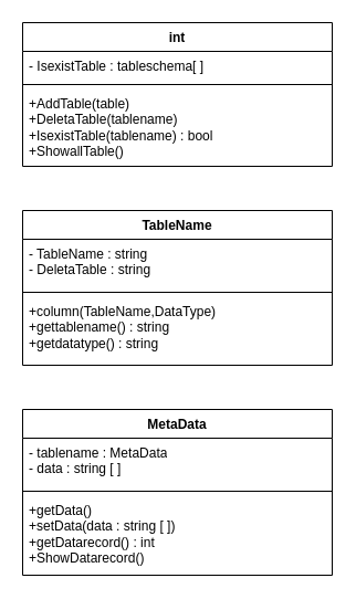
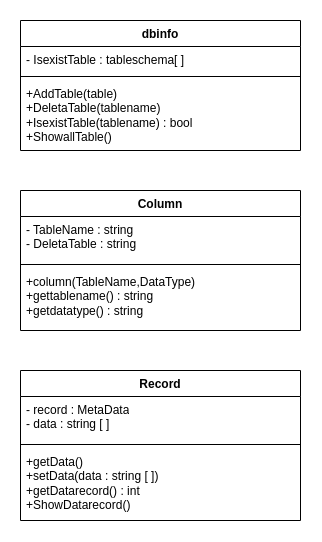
  <mxCell id="0" />
  <mxCell id="1" parent="0" />
- <mxCell id="2" value="int" style="swimlane;fontStyle=1;align=center;verticalAlign=top;childLayout=stackLayout;horizontal=1;startSize=26;horizontalStack=0;resizeParent=1;resizeParentMax=0;resizeLast=0;collapsible=1;marginBottom=0;whiteSpace=wrap;html=1;movable=1;resizable=1;rotatable=1;deletable=1;editable=1;locked=0;connectable=1;" vertex="1" parent="1"><mxGeometry x="20" y="20" width="280" height="130" as="geometry"><mxRectangle x="40" y="40" width="100" height="30" as="alternateBounds" /></mxGeometry></mxCell>
+ <mxCell id="2" value="dbinfo" style="swimlane;fontStyle=1;align=center;verticalAlign=top;childLayout=stackLayout;horizontal=1;startSize=26;horizontalStack=0;resizeParent=1;resizeParentMax=0;resizeLast=0;collapsible=1;marginBottom=0;whiteSpace=wrap;html=1;movable=1;resizable=1;rotatable=1;deletable=1;editable=1;locked=0;connectable=1;" vertex="1" parent="1"><mxGeometry x="20" y="20" width="280" height="130" as="geometry"><mxRectangle x="40" y="40" width="100" height="30" as="alternateBounds" /></mxGeometry></mxCell>
  <mxCell id="3" value="- IsexistTable : tableschema[ ]" style="text;strokeColor=none;fillColor=none;align=left;verticalAlign=top;spacingLeft=4;spacingRight=4;overflow=hidden;rotatable=0;points=[[0,0.5],[1,0.5]];portConstraint=eastwest;whiteSpace=wrap;html=1;" vertex="1" parent="2"><mxGeometry y="26" width="280" height="26" as="geometry" /></mxCell>
  <mxCell id="4" value="" style="line;strokeWidth=1;fillColor=none;align=left;verticalAlign=middle;spacingTop=-1;spacingLeft=3;spacingRight=3;rotatable=0;labelPosition=right;points=[];portConstraint=eastwest;strokeColor=inherit;" vertex="1" parent="2"><mxGeometry y="52" width="280" height="8" as="geometry" /></mxCell>
  <mxCell id="5" value="+AddTable(table)&lt;div&gt;+DeletaTable(tablename)&lt;/div&gt;&lt;div&gt;+IsexistTable(tablename) : bool&lt;/div&gt;&lt;div&gt;+ShowallTable()&lt;/div&gt;" style="text;strokeColor=none;fillColor=none;align=left;verticalAlign=top;spacingLeft=4;spacingRight=4;overflow=hidden;rotatable=0;points=[[0,0.5],[1,0.5]];portConstraint=eastwest;whiteSpace=wrap;html=1;" vertex="1" parent="2"><mxGeometry y="60" width="280" height="70" as="geometry" /></mxCell>
- <mxCell id="6" value="TableName" style="swimlane;fontStyle=1;align=center;verticalAlign=top;childLayout=stackLayout;horizontal=1;startSize=26;horizontalStack=0;resizeParent=1;resizeParentMax=0;resizeLast=0;collapsible=1;marginBottom=0;whiteSpace=wrap;html=1;" vertex="1" parent="1"><mxGeometry x="20" y="190" width="280" height="140" as="geometry" /></mxCell>
+ <mxCell id="6" value="Column" style="swimlane;fontStyle=1;align=center;verticalAlign=top;childLayout=stackLayout;horizontal=1;startSize=26;horizontalStack=0;resizeParent=1;resizeParentMax=0;resizeLast=0;collapsible=1;marginBottom=0;whiteSpace=wrap;html=1;" vertex="1" parent="1"><mxGeometry x="20" y="190" width="280" height="140" as="geometry" /></mxCell>
  <mxCell id="7" value="- TableName : string&lt;div&gt;- DeletaTable : string&lt;/div&gt;" style="text;strokeColor=none;fillColor=none;align=left;verticalAlign=top;spacingLeft=4;spacingRight=4;overflow=hidden;rotatable=0;points=[[0,0.5],[1,0.5]];portConstraint=eastwest;whiteSpace=wrap;html=1;" vertex="1" parent="6"><mxGeometry y="26" width="280" height="44" as="geometry" /></mxCell>
  <mxCell id="8" value="" style="line;strokeWidth=1;fillColor=none;align=left;verticalAlign=middle;spacingTop=-1;spacingLeft=3;spacingRight=3;rotatable=0;labelPosition=right;points=[];portConstraint=eastwest;strokeColor=inherit;" vertex="1" parent="6"><mxGeometry y="70" width="280" height="8" as="geometry" /></mxCell>
  <mxCell id="9" value="+column(TableName,DataType)&lt;div&gt;+gettablename() : string&lt;div&gt;+getdatatype() : string&lt;/div&gt;&lt;/div&gt;" style="text;strokeColor=none;fillColor=none;align=left;verticalAlign=top;spacingLeft=4;spacingRight=4;overflow=hidden;rotatable=0;points=[[0,0.5],[1,0.5]];portConstraint=eastwest;whiteSpace=wrap;html=1;" vertex="1" parent="6"><mxGeometry y="78" width="280" height="62" as="geometry" /></mxCell>
- <mxCell id="10" value="MetaData" style="swimlane;fontStyle=1;align=center;verticalAlign=top;childLayout=stackLayout;horizontal=1;startSize=26;horizontalStack=0;resizeParent=1;resizeParentMax=0;resizeLast=0;collapsible=1;marginBottom=0;whiteSpace=wrap;html=1;" vertex="1" parent="1"><mxGeometry x="20" y="370" width="280" height="150" as="geometry" /></mxCell>
- <mxCell id="11" value="- tablename : MetaData&lt;div&gt;- data : string [ ]&lt;/div&gt;" style="text;strokeColor=none;fillColor=none;align=left;verticalAlign=top;spacingLeft=4;spacingRight=4;overflow=hidden;rotatable=0;points=[[0,0.5],[1,0.5]];portConstraint=eastwest;whiteSpace=wrap;html=1;" vertex="1" parent="10"><mxGeometry y="26" width="280" height="44" as="geometry" /></mxCell>
+ <mxCell id="10" value="Record" style="swimlane;fontStyle=1;align=center;verticalAlign=top;childLayout=stackLayout;horizontal=1;startSize=26;horizontalStack=0;resizeParent=1;resizeParentMax=0;resizeLast=0;collapsible=1;marginBottom=0;whiteSpace=wrap;html=1;" vertex="1" parent="1"><mxGeometry x="20" y="370" width="280" height="150" as="geometry" /></mxCell>
+ <mxCell id="11" value="- record : MetaData&lt;div&gt;- data : string [ ]&lt;/div&gt;" style="text;strokeColor=none;fillColor=none;align=left;verticalAlign=top;spacingLeft=4;spacingRight=4;overflow=hidden;rotatable=0;points=[[0,0.5],[1,0.5]];portConstraint=eastwest;whiteSpace=wrap;html=1;" vertex="1" parent="10"><mxGeometry y="26" width="280" height="44" as="geometry" /></mxCell>
  <mxCell id="12" value="" style="line;strokeWidth=1;fillColor=none;align=left;verticalAlign=middle;spacingTop=-1;spacingLeft=3;spacingRight=3;rotatable=0;labelPosition=right;points=[];portConstraint=eastwest;strokeColor=inherit;" vertex="1" parent="10"><mxGeometry y="70" width="280" height="8" as="geometry" /></mxCell>
  <mxCell id="13" value="+getData()&lt;div&gt;+setData(&lt;span style=&quot;background-color: transparent; color: light-dark(rgb(0, 0, 0), rgb(255, 255, 255));&quot;&gt;data : string [ ])&lt;/span&gt;&lt;/div&gt;&lt;div&gt;&lt;span style=&quot;background-color: transparent; color: light-dark(rgb(0, 0, 0), rgb(255, 255, 255));&quot;&gt;+getDatarecord() : int&lt;/span&gt;&lt;/div&gt;&lt;div&gt;&lt;span style=&quot;background-color: transparent; color: light-dark(rgb(0, 0, 0), rgb(255, 255, 255));&quot;&gt;+ShowDatarecord()&lt;/span&gt;&lt;/div&gt;" style="text;strokeColor=none;fillColor=none;align=left;verticalAlign=top;spacingLeft=4;spacingRight=4;overflow=hidden;rotatable=0;points=[[0,0.5],[1,0.5]];portConstraint=eastwest;whiteSpace=wrap;html=1;" vertex="1" parent="10"><mxGeometry y="78" width="280" height="72" as="geometry" /></mxCell>
